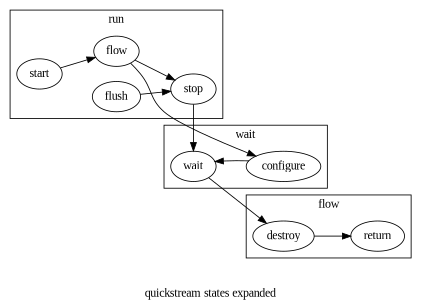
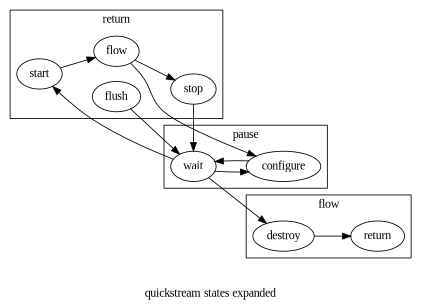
  digraph {
    fontname="Liberation Serif"
    label="quickstream states expanded"
    rankdir=LR
    node [fontname="Liberation Serif"]
    edge [fontname="Liberation Serif"]
    wait
    configure
    start
    flow
    flush
    stop
    destroy
    return
    subgraph cluster_1 {
-     label=wait
+     label=pause
      wait
      configure
    }
    subgraph cluster_2 {
-     label=run
+     label=return
      start
      flow
      flush
      stop
    }
    subgraph cluster_3 {
      label=flow
      destroy
      return
    }
+   wait -> configure
+   wait -> start
    wait -> destroy
    configure -> wait
    start -> flow
    flow -> configure
    flow -> stop
-   flush -> stop
+   flush -> wait
    stop -> wait
    destroy -> return
  }
